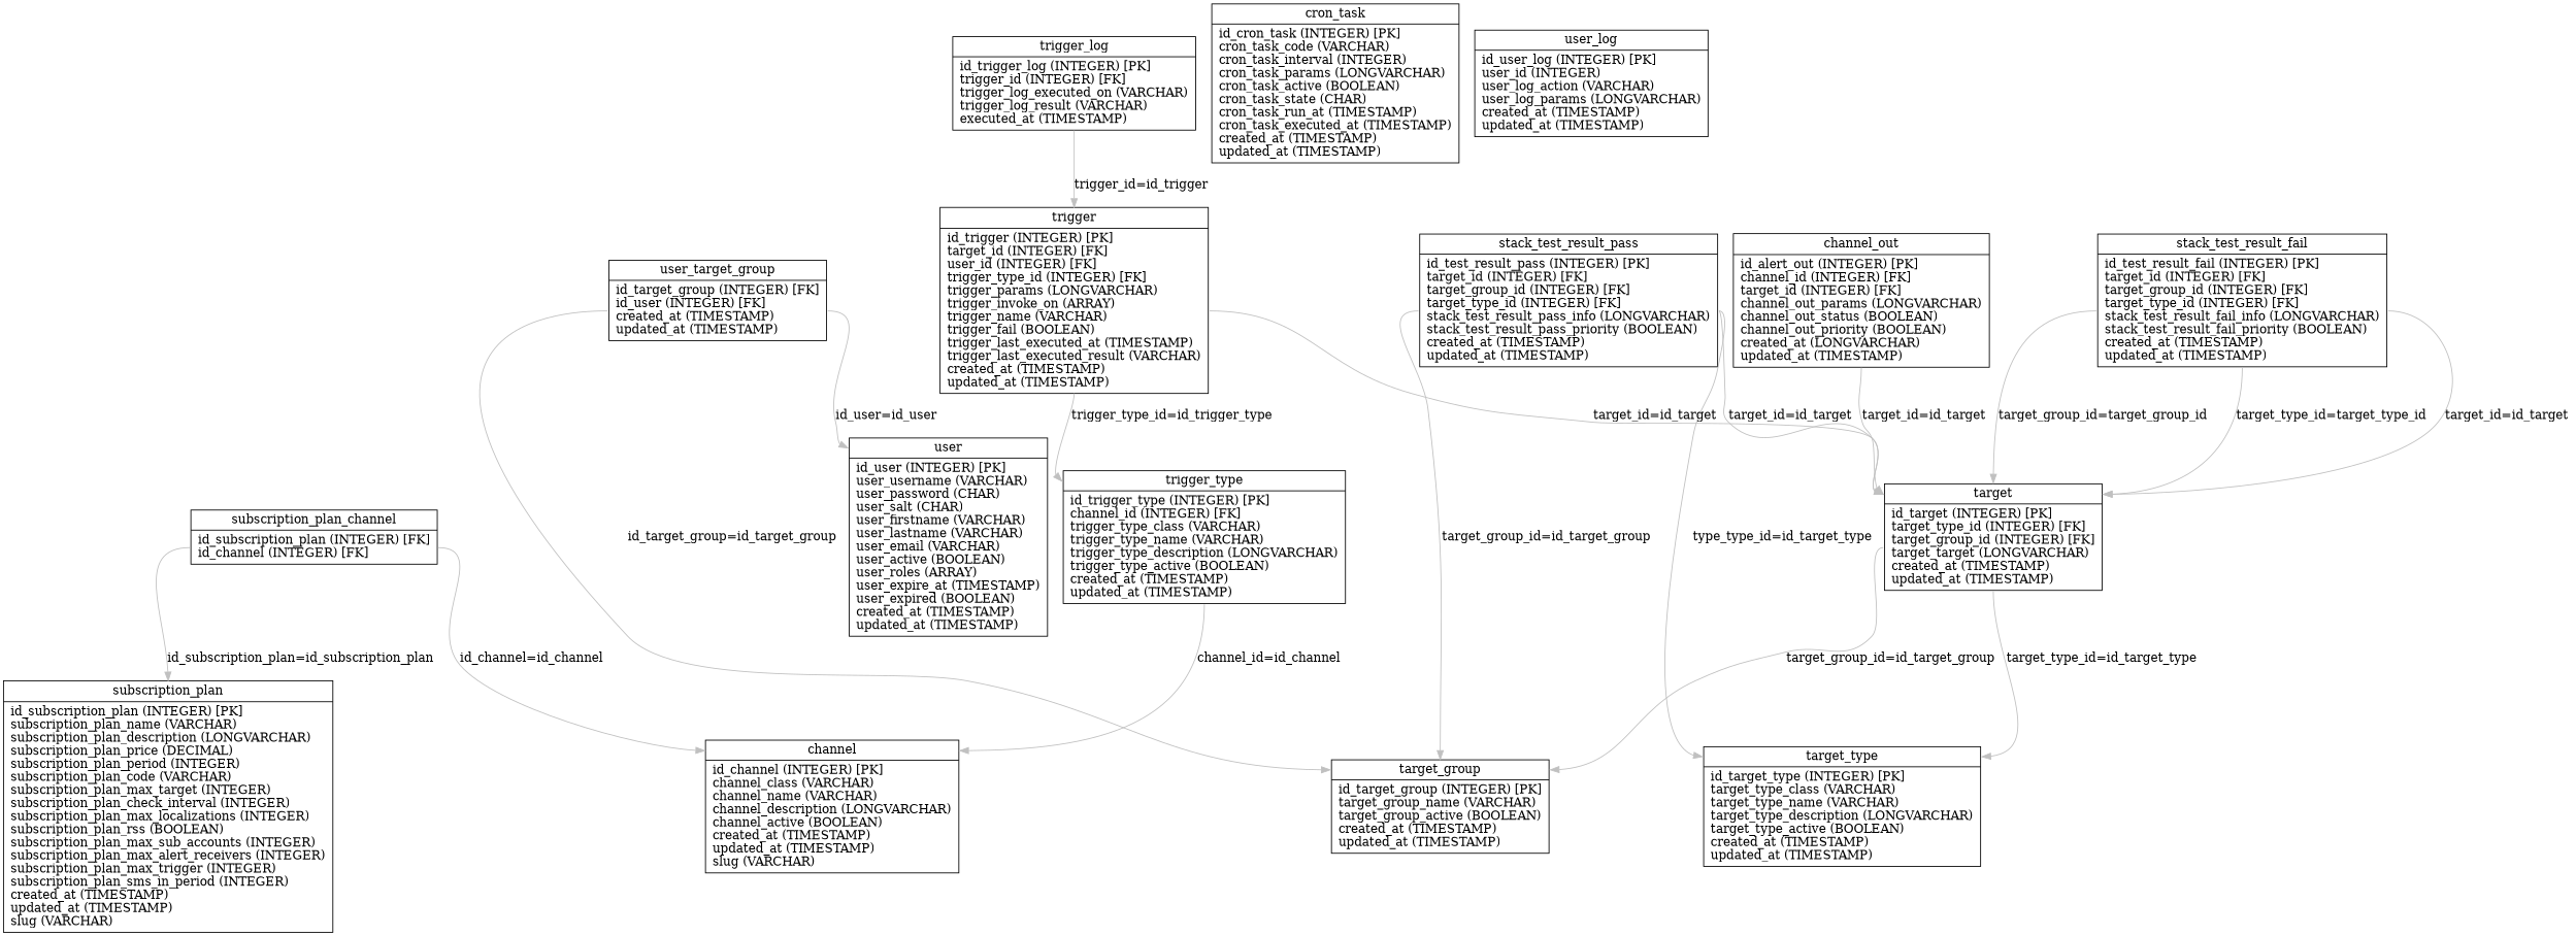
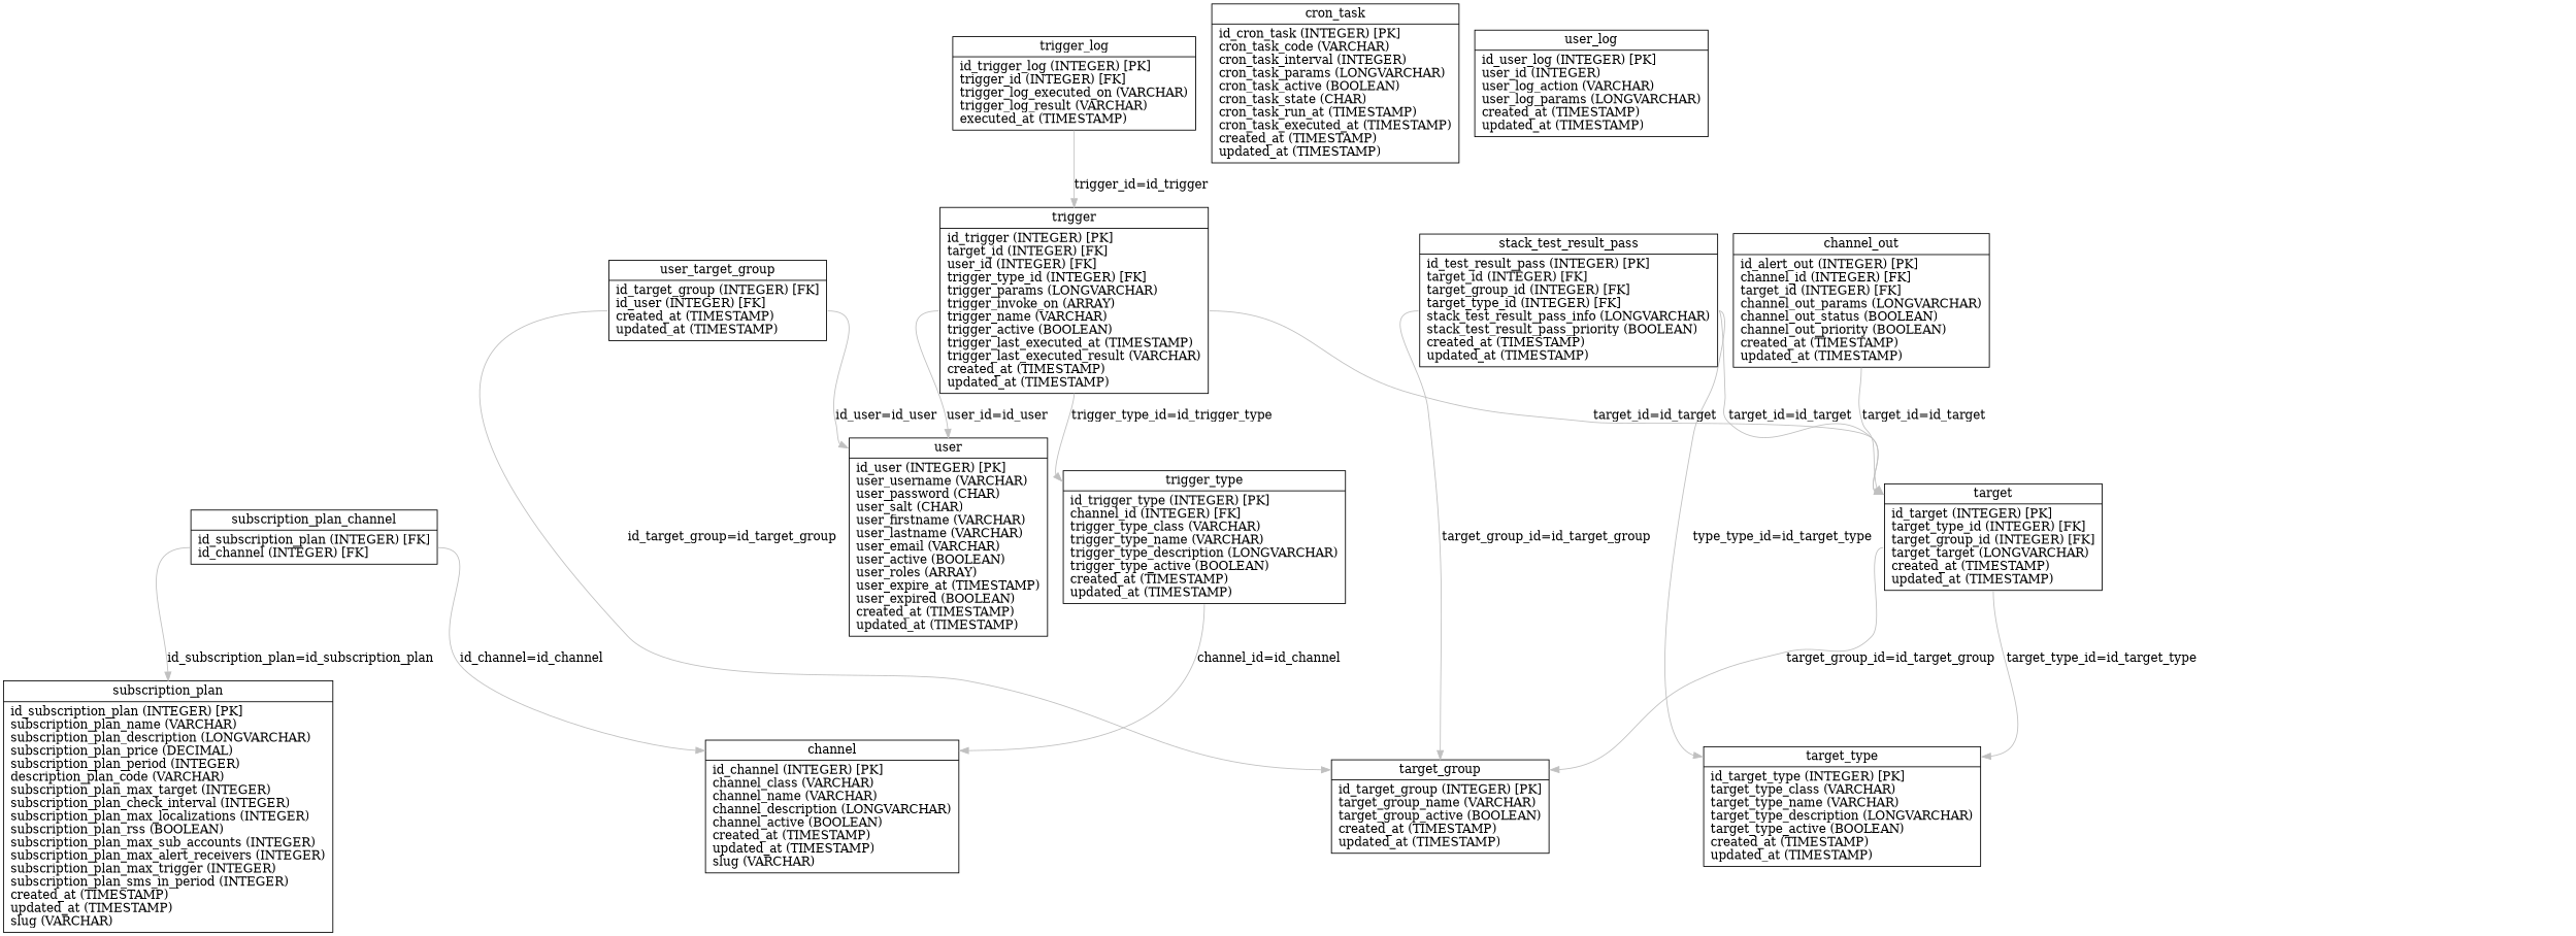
  digraph {
    node [shape=record]
    edge [color=gray headport=table tailport=cols]
    n1 [label="{<table>channel|<cols>id_channel (INTEGER) [PK]\lchannel_class (VARCHAR)\lchannel_name (VARCHAR)\lchannel_description (LONGVARCHAR)\lchannel_active (BOOLEAN)\lcreated_at (TIMESTAMP)\lupdated_at (TIMESTAMP)\lslug (VARCHAR)\l}"]
-   n2 [label="{<table>channel_out|<cols>id_alert_out (INTEGER) [PK]\lchannel_id (INTEGER) [FK]\ltarget_id (INTEGER) [FK]\lchannel_out_params (LONGVARCHAR)\lchannel_out_status (BOOLEAN)\lchannel_out_priority (BOOLEAN)\lcreated_at (LONGVARCHAR)\lupdated_at (TIMESTAMP)\l}"]
+   n2 [label="{<table>channel_out|<cols>id_alert_out (INTEGER) [PK]\lchannel_id (INTEGER) [FK]\ltarget_id (INTEGER) [FK]\lchannel_out_params (LONGVARCHAR)\lchannel_out_status (BOOLEAN)\lchannel_out_priority (BOOLEAN)\lcreated_at (TIMESTAMP)\lupdated_at (TIMESTAMP)\l}"]
    n3 [label="{<table>target|<cols>id_target (INTEGER) [PK]\ltarget_type_id (INTEGER) [FK]\ltarget_group_id (INTEGER) [FK]\ltarget_target (LONGVARCHAR)\lcreated_at (TIMESTAMP)\lupdated_at (TIMESTAMP)\l}"]
    n4 [label="{<table>target_group|<cols>id_target_group (INTEGER) [PK]\ltarget_group_name (VARCHAR)\ltarget_group_active (BOOLEAN)\lcreated_at (TIMESTAMP)\lupdated_at (TIMESTAMP)\l}"]
    n5 [label="{<table>target_type|<cols>id_target_type (INTEGER) [PK]\ltarget_type_class (VARCHAR)\ltarget_type_name (VARCHAR)\ltarget_type_description (LONGVARCHAR)\ltarget_type_active (BOOLEAN)\lcreated_at (TIMESTAMP)\lupdated_at (TIMESTAMP)\l}"]
    n6 [label="{<table>cron_task|<cols>id_cron_task (INTEGER) [PK]\lcron_task_code (VARCHAR)\lcron_task_interval (INTEGER)\lcron_task_params (LONGVARCHAR)\lcron_task_active (BOOLEAN)\lcron_task_state (CHAR)\lcron_task_run_at (TIMESTAMP)\lcron_task_executed_at (TIMESTAMP)\lcreated_at (TIMESTAMP)\lupdated_at (TIMESTAMP)\l}"]
-   n7 [label="{<table>stack_test_result_fail|<cols>id_test_result_fail (INTEGER) [PK]\ltarget_id (INTEGER) [FK]\ltarget_group_id (INTEGER) [FK]\ltarget_type_id (INTEGER) [FK]\lstack_test_result_fail_info (LONGVARCHAR)\lstack_test_result_fail_priority (BOOLEAN)\lcreated_at (TIMESTAMP)\lupdated_at (TIMESTAMP)\l}"]
    n8 [label="{<table>stack_test_result_pass|<cols>id_test_result_pass (INTEGER) [PK]\ltarget_id (INTEGER) [FK]\ltarget_group_id (INTEGER) [FK]\ltarget_type_id (INTEGER) [FK]\lstack_test_result_pass_info (LONGVARCHAR)\lstack_test_result_pass_priority (BOOLEAN)\lcreated_at (TIMESTAMP)\lupdated_at (TIMESTAMP)\l}"]
-   n9 [label="{<table>subscription_plan|<cols>id_subscription_plan (INTEGER) [PK]\lsubscription_plan_name (VARCHAR)\lsubscription_plan_description (LONGVARCHAR)\lsubscription_plan_price (DECIMAL)\lsubscription_plan_period (INTEGER)\lsubscription_plan_code (VARCHAR)\lsubscription_plan_max_target (INTEGER)\lsubscription_plan_check_interval (INTEGER)\lsubscription_plan_max_localizations (INTEGER)\lsubscription_plan_rss (BOOLEAN)\lsubscription_plan_max_sub_accounts (INTEGER)\lsubscription_plan_max_alert_receivers (INTEGER)\lsubscription_plan_max_trigger (INTEGER)\lsubscription_plan_sms_in_period (INTEGER)\lcreated_at (TIMESTAMP)\lupdated_at (TIMESTAMP)\lslug (VARCHAR)\l}"]
+   n9 [label="{<table>subscription_plan|<cols>id_subscription_plan (INTEGER) [PK]\lsubscription_plan_name (VARCHAR)\lsubscription_plan_description (LONGVARCHAR)\lsubscription_plan_price (DECIMAL)\lsubscription_plan_period (INTEGER)\ldescription_plan_code (VARCHAR)\lsubscription_plan_max_target (INTEGER)\lsubscription_plan_check_interval (INTEGER)\lsubscription_plan_max_localizations (INTEGER)\lsubscription_plan_rss (BOOLEAN)\lsubscription_plan_max_sub_accounts (INTEGER)\lsubscription_plan_max_alert_receivers (INTEGER)\lsubscription_plan_max_trigger (INTEGER)\lsubscription_plan_sms_in_period (INTEGER)\lcreated_at (TIMESTAMP)\lupdated_at (TIMESTAMP)\lslug (VARCHAR)\l}"]
    n10 [label="{<table>subscription_plan_channel|<cols>id_subscription_plan (INTEGER) [FK]\lid_channel (INTEGER) [FK]\l}"]
-   n11 [label="{<table>trigger|<cols>id_trigger (INTEGER) [PK]\ltarget_id (INTEGER) [FK]\luser_id (INTEGER) [FK]\ltrigger_type_id (INTEGER) [FK]\ltrigger_params (LONGVARCHAR)\ltrigger_invoke_on (ARRAY)\ltrigger_name (VARCHAR)\ltrigger_fail (BOOLEAN)\ltrigger_last_executed_at (TIMESTAMP)\ltrigger_last_executed_result (VARCHAR)\lcreated_at (TIMESTAMP)\lupdated_at (TIMESTAMP)\l}"]
+   n11 [label="{<table>trigger|<cols>id_trigger (INTEGER) [PK]\ltarget_id (INTEGER) [FK]\luser_id (INTEGER) [FK]\ltrigger_type_id (INTEGER) [FK]\ltrigger_params (LONGVARCHAR)\ltrigger_invoke_on (ARRAY)\ltrigger_name (VARCHAR)\ltrigger_active (BOOLEAN)\ltrigger_last_executed_at (TIMESTAMP)\ltrigger_last_executed_result (VARCHAR)\lcreated_at (TIMESTAMP)\lupdated_at (TIMESTAMP)\l}"]
    n12 [label="{<table>trigger_type|<cols>id_trigger_type (INTEGER) [PK]\lchannel_id (INTEGER) [FK]\ltrigger_type_class (VARCHAR)\ltrigger_type_name (VARCHAR)\ltrigger_type_description (LONGVARCHAR)\ltrigger_type_active (BOOLEAN)\lcreated_at (TIMESTAMP)\lupdated_at (TIMESTAMP)\l}"]
    n13 [label="{<table>user|<cols>id_user (INTEGER) [PK]\luser_username (VARCHAR)\luser_password (CHAR)\luser_salt (CHAR)\luser_firstname (VARCHAR)\luser_lastname (VARCHAR)\luser_email (VARCHAR)\luser_active (BOOLEAN)\luser_roles (ARRAY)\luser_expire_at (TIMESTAMP)\luser_expired (BOOLEAN)\lcreated_at (TIMESTAMP)\lupdated_at (TIMESTAMP)\l}"]
    n14 [label="{<table>trigger_log|<cols>id_trigger_log (INTEGER) [PK]\ltrigger_id (INTEGER) [FK]\ltrigger_log_executed_on (VARCHAR)\ltrigger_log_result (VARCHAR)\lexecuted_at (TIMESTAMP)\l}"]
    n15 [label="{<table>user_log|<cols>id_user_log (INTEGER) [PK]\luser_id (INTEGER)\luser_log_action (VARCHAR)\luser_log_params (LONGVARCHAR)\lcreated_at (TIMESTAMP)\lupdated_at (TIMESTAMP)\l}"]
    n16 [label="{<table>user_target_group|<cols>id_target_group (INTEGER) [FK]\lid_user (INTEGER) [FK]\lcreated_at (TIMESTAMP)\lupdated_at (TIMESTAMP)\l}"]
    n2 -> n3 [label="target_id=id_target "]
    n3 -> n4 [label="target_group_id=id_target_group "]
    n3 -> n5 [label="target_type_id=id_target_type "]
-   n7 -> n3 [label="target_id=id_target "]
-   n7 -> n3 [label="target_group_id=target_group_id "]
-   n7 -> n3 [label="target_type_id=target_type_id "]
    n8 -> n3 [label="target_id=id_target "]
    n8 -> n4 [label="target_group_id=id_target_group "]
    n8 -> n5 [label="type_type_id=id_target_type "]
    n10 -> n1 [label="id_channel=id_channel "]
    n10 -> n9 [label="id_subscription_plan=id_subscription_plan "]
    n11 -> n3 [label="target_id=id_target "]
    n11 -> n12 [label="trigger_type_id=id_trigger_type "]
+   n11 -> n13 [label="user_id=id_user "]
    n12 -> n1 [label="channel_id=id_channel "]
    n14 -> n11 [label="trigger_id=id_trigger "]
    n16 -> n4 [label="id_target_group=id_target_group "]
    n16 -> n13 [label="id_user=id_user "]
  }
